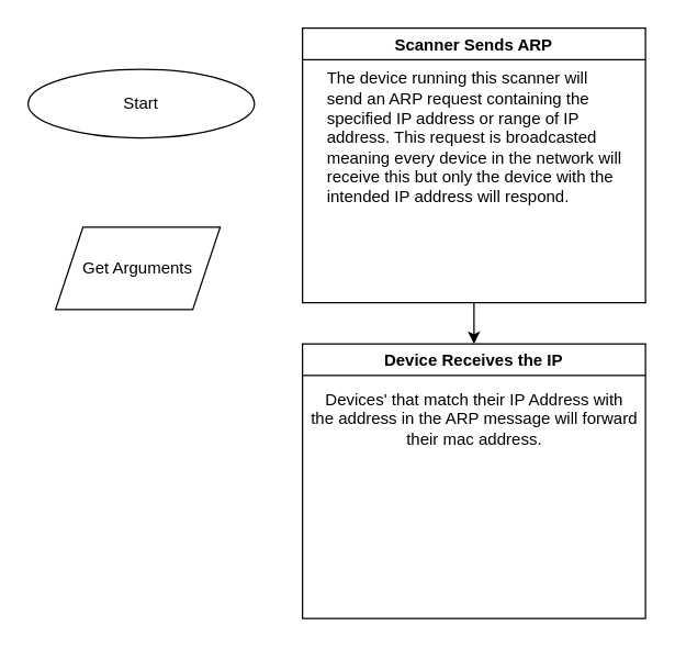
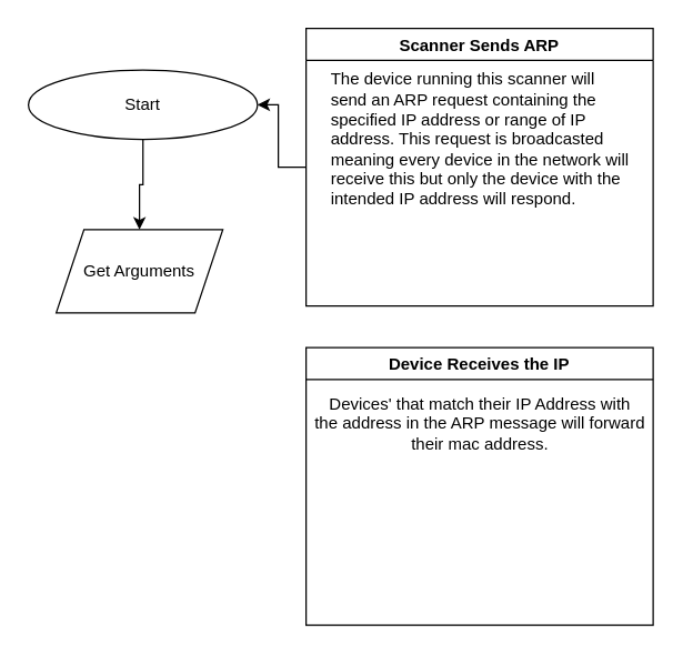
  <mxCell id="0" />
  <mxCell id="1" parent="0" />
- <mxCell id="2" value="" style="edgeStyle=orthogonalEdgeStyle;rounded=0;orthogonalLoop=1;jettySize=auto;html=1;entryX=0.5;entryY=0;entryDx=0;entryDy=0;" edge="1" parent="1" source="3" target="7"><mxGeometry relative="1" as="geometry" /></mxCell>
+ <mxCell id="2" value="" style="edgeStyle=orthogonalEdgeStyle;rounded=0;orthogonalLoop=1;jettySize=auto;html=1;" edge="1" parent="1" source="3" target="6"><mxGeometry relative="1" as="geometry" /></mxCell>
  <mxCell id="3" value="Scanner Sends ARP" style="swimlane;" vertex="1" parent="1"><mxGeometry x="220" y="20" width="250" height="200" as="geometry" /></mxCell>
  <mxCell id="4" value="&lt;div align=&quot;justify&quot;&gt;The device running this scanner will &lt;br&gt;&lt;/div&gt;&lt;div align=&quot;justify&quot;&gt;send an ARP request containing the &lt;br&gt;&lt;/div&gt;&lt;div align=&quot;justify&quot;&gt;specified IP address or range of IP&lt;/div&gt;&lt;div align=&quot;justify&quot;&gt;address. This request is broadcasted &lt;br&gt;&lt;/div&gt;&lt;div align=&quot;justify&quot;&gt;meaning every device in the network will &lt;br&gt;receive this but only the device with the &lt;br&gt;&lt;/div&gt;&lt;div align=&quot;justify&quot;&gt;intended IP address will respond.&lt;/div&gt;" style="text;html=1;align=center;verticalAlign=middle;resizable=0;points=[];autosize=1;strokeColor=none;fillColor=none;" vertex="1" parent="3"><mxGeometry x="10" y="30" width="230" height="100" as="geometry" /></mxCell>
+ <mxCell id="5" value="" style="edgeStyle=orthogonalEdgeStyle;rounded=0;orthogonalLoop=1;jettySize=auto;html=1;" edge="1" parent="1" source="6" target="9"><mxGeometry relative="1" as="geometry" /></mxCell>
  <mxCell id="6" value="Start" style="ellipse;whiteSpace=wrap;html=1;" vertex="1" parent="1"><mxGeometry x="20" y="50" width="165" height="50" as="geometry" /></mxCell>
  <mxCell id="7" value="Device Receives the IP" style="swimlane;" vertex="1" parent="1"><mxGeometry x="220" y="250" width="250" height="200" as="geometry"><mxRectangle x="260" y="370" width="160" height="23" as="alternateBounds" /></mxGeometry></mxCell>
  <mxCell id="8" value="&lt;div&gt;Devices' that match their IP Address with &lt;br&gt;&lt;/div&gt;&lt;div&gt;the address in the ARP message will forward&lt;/div&gt;&lt;div&gt;their mac address.&lt;br&gt;&lt;/div&gt;" style="text;html=1;align=center;verticalAlign=middle;resizable=0;points=[];autosize=1;strokeColor=none;fillColor=none;" vertex="1" parent="7"><mxGeometry y="30" width="250" height="50" as="geometry" /></mxCell>
  <mxCell id="9" value="Get Arguments" style="shape=parallelogram;perimeter=parallelogramPerimeter;whiteSpace=wrap;html=1;fixedSize=1;" vertex="1" parent="1"><mxGeometry x="40" y="165" width="120" height="60" as="geometry" /></mxCell>
